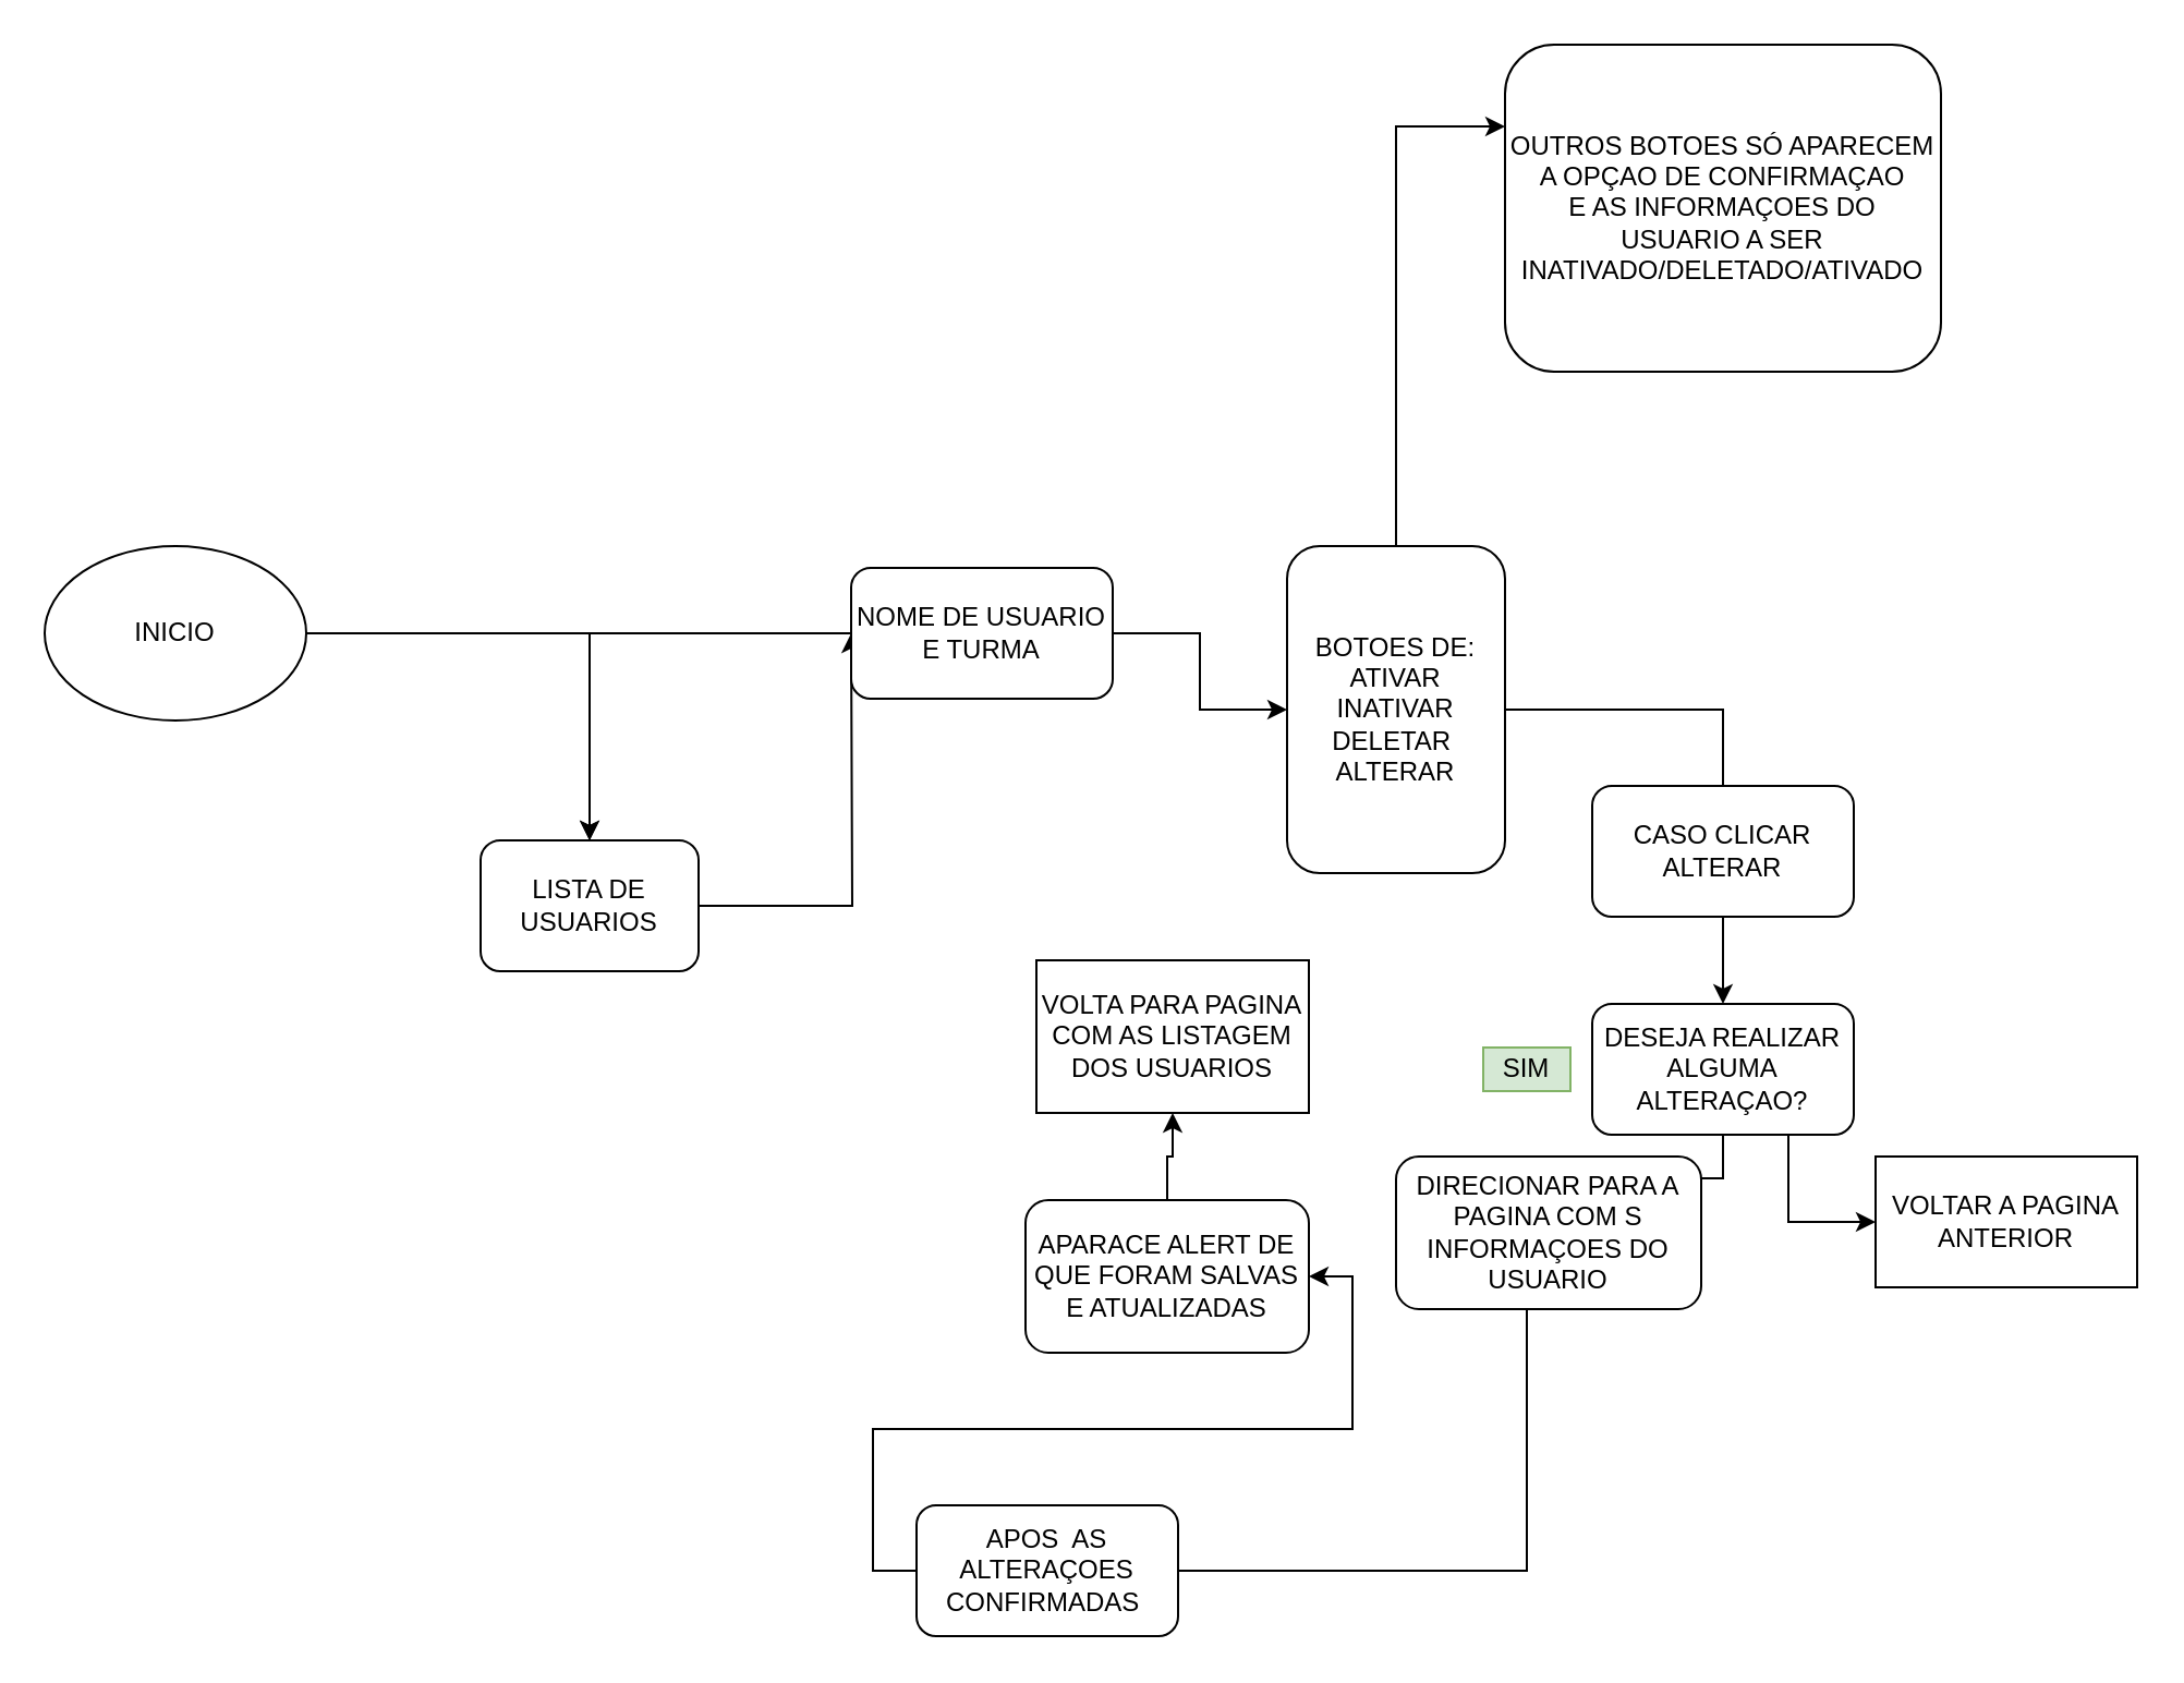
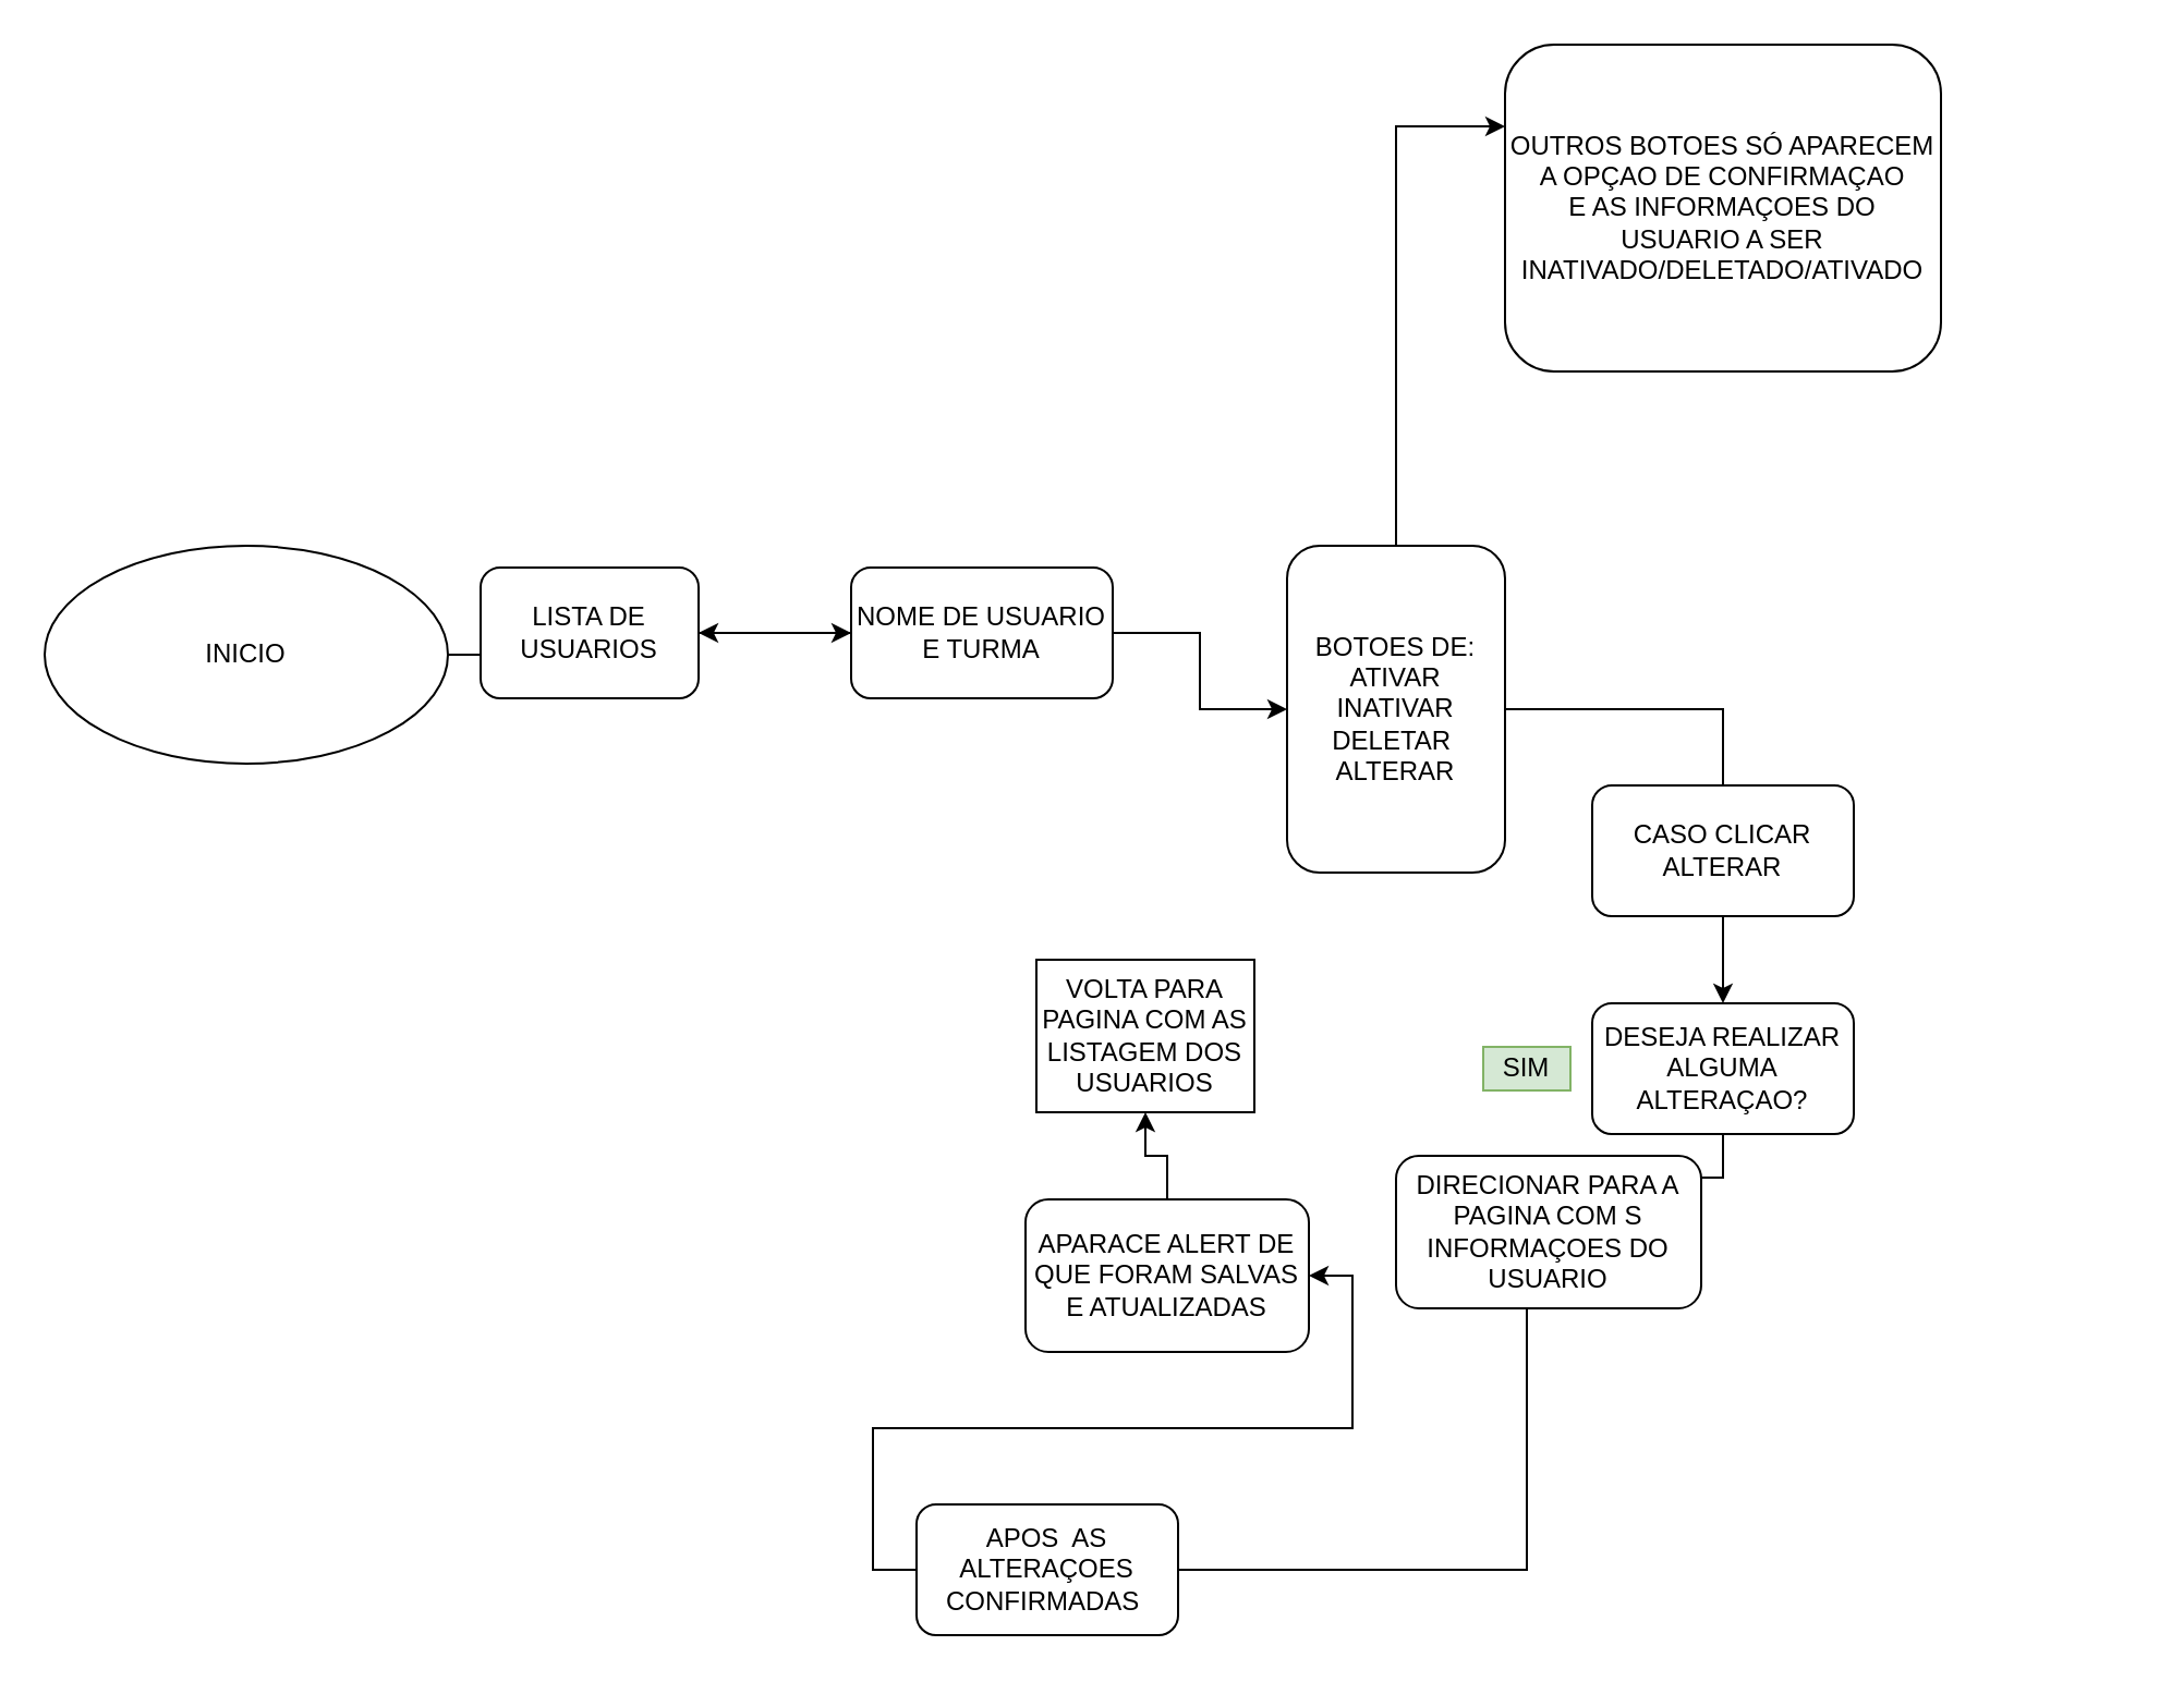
  <mxCell id="0" />
  <mxCell id="1" parent="0" />
  <mxCell id="2" style="edgeStyle=orthogonalEdgeStyle;rounded=0;orthogonalLoop=1;jettySize=auto;html=1;exitX=1;exitY=0.5;exitDx=0;exitDy=0;" parent="1" source="3" target="5" edge="1"><mxGeometry relative="1" as="geometry" /></mxCell>
- <mxCell id="3" value="INICIO" style="ellipse;whiteSpace=wrap;html=1;" parent="1" vertex="1"><mxGeometry x="20" y="250" width="120" height="80" as="geometry" /></mxCell>
+ <mxCell id="3" value="INICIO" style="ellipse;whiteSpace=wrap;html=1;" parent="1" vertex="1"><mxGeometry x="20" y="250" width="185" height="100" as="geometry" /></mxCell>
  <mxCell id="4" style="edgeStyle=orthogonalEdgeStyle;rounded=0;orthogonalLoop=1;jettySize=auto;html=1;exitX=1;exitY=0.5;exitDx=0;exitDy=0;" parent="1" source="5" edge="1"><mxGeometry relative="1" as="geometry"><mxPoint x="390" y="290" as="targetPoint" /></mxGeometry></mxCell>
- <mxCell id="5" value="LISTA DE USUARIOS" style="rounded=1;whiteSpace=wrap;html=1;" parent="1" vertex="1"><mxGeometry x="220" y="385" width="100" height="60" as="geometry" /></mxCell>
+ <mxCell id="5" value="LISTA DE USUARIOS" style="rounded=1;whiteSpace=wrap;html=1;" parent="1" vertex="1"><mxGeometry x="220" y="260" width="100" height="60" as="geometry" /></mxCell>
  <mxCell id="6" value="" style="edgeStyle=orthogonalEdgeStyle;rounded=0;orthogonalLoop=1;jettySize=auto;html=1;" parent="1" source="8" target="5" edge="1"><mxGeometry relative="1" as="geometry" /></mxCell>
  <mxCell id="7" style="edgeStyle=orthogonalEdgeStyle;rounded=0;orthogonalLoop=1;jettySize=auto;html=1;exitX=1;exitY=0.5;exitDx=0;exitDy=0;" parent="1" source="8" target="11" edge="1"><mxGeometry relative="1" as="geometry"><mxPoint x="600" y="290" as="targetPoint" /></mxGeometry></mxCell>
  <mxCell id="8" value="NOME DE USUARIO E TURMA" style="rounded=1;whiteSpace=wrap;html=1;" parent="1" vertex="1"><mxGeometry x="390" y="260" width="120" height="60" as="geometry" /></mxCell>
  <mxCell id="9" style="edgeStyle=orthogonalEdgeStyle;rounded=0;orthogonalLoop=1;jettySize=auto;html=1;" parent="1" source="11" target="14" edge="1"><mxGeometry relative="1" as="geometry" /></mxCell>
  <mxCell id="10" style="edgeStyle=orthogonalEdgeStyle;rounded=0;orthogonalLoop=1;jettySize=auto;html=1;exitX=0.5;exitY=0;exitDx=0;exitDy=0;entryX=0;entryY=0.25;entryDx=0;entryDy=0;" parent="1" source="11" target="16" edge="1"><mxGeometry relative="1" as="geometry"><mxPoint x="640" y="190" as="targetPoint" /></mxGeometry></mxCell>
  <mxCell id="11" value="BOTOES DE:&lt;div&gt;ATIVAR&lt;/div&gt;&lt;div&gt;INATIVAR&lt;/div&gt;&lt;div&gt;DELETAR&amp;nbsp;&lt;/div&gt;&lt;div&gt;ALTERAR&lt;/div&gt;" style="rounded=1;whiteSpace=wrap;html=1;" parent="1" vertex="1"><mxGeometry x="590" y="250" width="100" height="150" as="geometry" /></mxCell>
  <mxCell id="12" style="edgeStyle=orthogonalEdgeStyle;rounded=0;orthogonalLoop=1;jettySize=auto;html=1;exitX=0.5;exitY=1;exitDx=0;exitDy=0;entryX=0.5;entryY=0;entryDx=0;entryDy=0;" parent="1" source="14" target="18" edge="1"><mxGeometry relative="1" as="geometry"><Array as="points"><mxPoint x="790" y="540" /><mxPoint x="700" y="540" /><mxPoint x="700" y="720" /><mxPoint x="480" y="720" /></Array></mxGeometry></mxCell>
- <mxCell id="13" style="edgeStyle=orthogonalEdgeStyle;rounded=0;orthogonalLoop=1;jettySize=auto;html=1;exitX=0.75;exitY=1;exitDx=0;exitDy=0;entryX=0;entryY=0.5;entryDx=0;entryDy=0;" parent="1" source="14" target="23" edge="1"><mxGeometry relative="1" as="geometry" /></mxCell>
  <mxCell id="14" value="DESEJA REALIZAR ALGUMA ALTERAÇAO?" style="rounded=1;whiteSpace=wrap;html=1;" parent="1" vertex="1"><mxGeometry x="730" y="460" width="120" height="60" as="geometry" /></mxCell>
  <mxCell id="15" value="CASO CLICAR ALTERAR" style="rounded=1;whiteSpace=wrap;html=1;" parent="1" vertex="1"><mxGeometry x="730" y="360" width="120" height="60" as="geometry" /></mxCell>
  <mxCell id="16" value="OUTROS BOTOES SÓ APARECEM A OPÇAO DE CONFIRMAÇAO&lt;br&gt;E AS INFORMAÇOES DO USUARIO A SER INATIVADO/DELETADO/ATIVADO" style="rounded=1;whiteSpace=wrap;html=1;" parent="1" vertex="1"><mxGeometry x="690" y="20" width="200" height="150" as="geometry" /></mxCell>
  <mxCell id="17" style="edgeStyle=orthogonalEdgeStyle;rounded=0;orthogonalLoop=1;jettySize=auto;html=1;exitX=0;exitY=0.5;exitDx=0;exitDy=0;entryX=1;entryY=0.5;entryDx=0;entryDy=0;" parent="1" source="18" target="21" edge="1"><mxGeometry relative="1" as="geometry" /></mxCell>
  <mxCell id="18" value="APOS&amp;nbsp; AS ALTERAÇOES&lt;div&gt;CONFIRMADAS&amp;nbsp;&lt;/div&gt;" style="rounded=1;whiteSpace=wrap;html=1;" parent="1" vertex="1"><mxGeometry x="420" y="690" width="120" height="60" as="geometry" /></mxCell>
  <mxCell id="19" value="SIM" style="whiteSpace=wrap;html=1;fillColor=#d5e8d4;strokeColor=#82b366;" parent="1" vertex="1"><mxGeometry x="680" y="480" width="40" height="20" as="geometry" /></mxCell>
  <mxCell id="20" style="edgeStyle=orthogonalEdgeStyle;rounded=0;orthogonalLoop=1;jettySize=auto;html=1;exitX=0.5;exitY=0;exitDx=0;exitDy=0;" parent="1" source="21" target="22" edge="1"><mxGeometry relative="1" as="geometry" /></mxCell>
  <mxCell id="21" value="APARACE ALERT DE QUE FORAM SALVAS E ATUALIZADAS" style="rounded=1;whiteSpace=wrap;html=1;" parent="1" vertex="1"><mxGeometry x="470" y="550" width="130" height="70" as="geometry" /></mxCell>
- <mxCell id="22" value="VOLTA PARA PAGINA COM AS LISTAGEM DOS USUARIOS" style="whiteSpace=wrap;html=1;" parent="1" vertex="1"><mxGeometry x="475" y="440" width="125" height="70" as="geometry" /></mxCell>
- <mxCell id="23" value="VOLTAR A PAGINA ANTERIOR" style="whiteSpace=wrap;html=1;" parent="1" vertex="1"><mxGeometry x="860" y="530" width="120" height="60" as="geometry" /></mxCell>
+ <mxCell id="22" value="VOLTA PARA PAGINA COM AS LISTAGEM DOS USUARIOS" style="whiteSpace=wrap;html=1;" parent="1" vertex="1"><mxGeometry x="475" y="440" width="100" height="70" as="geometry" /></mxCell>
  <mxCell id="24" value="DIRECIONAR PARA A PAGINA COM S INFORMAÇOES DO USUARIO" style="rounded=1;whiteSpace=wrap;html=1;" vertex="1" parent="1"><mxGeometry x="640" y="530" width="140" height="70" as="geometry" /></mxCell>
